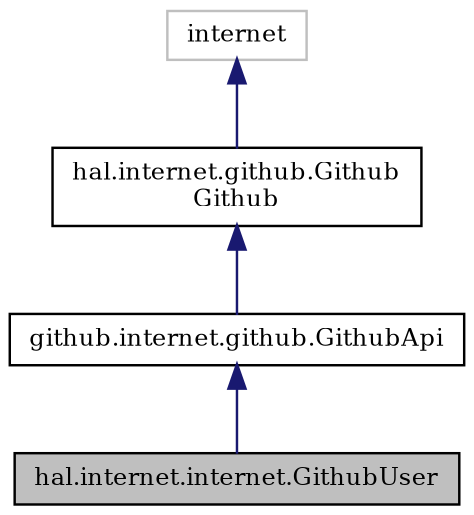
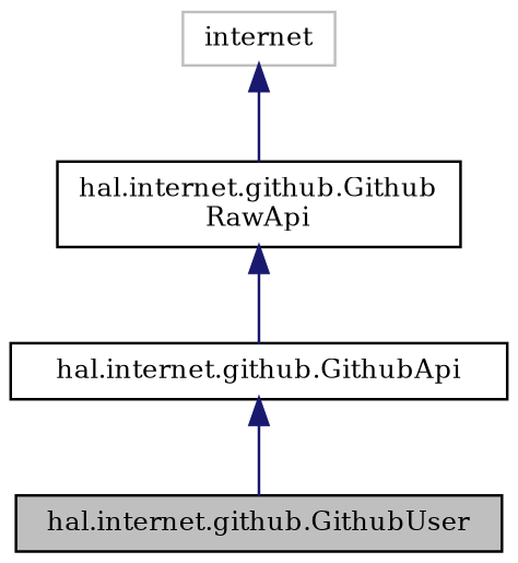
  digraph {
    fontname="DejaVu Serif"
    node [color=black fillcolor=white fontname="DejaVu Serif" fontsize=10 shape=record style=filled]
    edge [color=midnightblue dir=back fontname="DejaVu Serif" fontsize=10 labelfontname=Helvetica labelfontsize=10 style=solid]
-   n1 [fillcolor=grey75 fontcolor=black height=0.2 label="hal.internet.internet.GithubUser" width=0.4]
-   n2 [height=0.2 label="github.internet.github.GithubApi" width=0.4]
-   n3 [height=0.2 label="hal.internet.github.Github\lGithub" width=0.4]
+   n1 [fillcolor=grey75 fontcolor=black height=0.2 label="hal.internet.github.GithubUser" width=0.4]
+   n2 [height=0.2 label="hal.internet.github.GithubApi" width=0.4]
+   n3 [height=0.2 label="hal.internet.github.Github\lRawApi" width=0.4]
    n4 [color=grey75 height=0.2 label=internet width=0.4]
    n2 -> n1
    n3 -> n2
    n4 -> n3
  }
